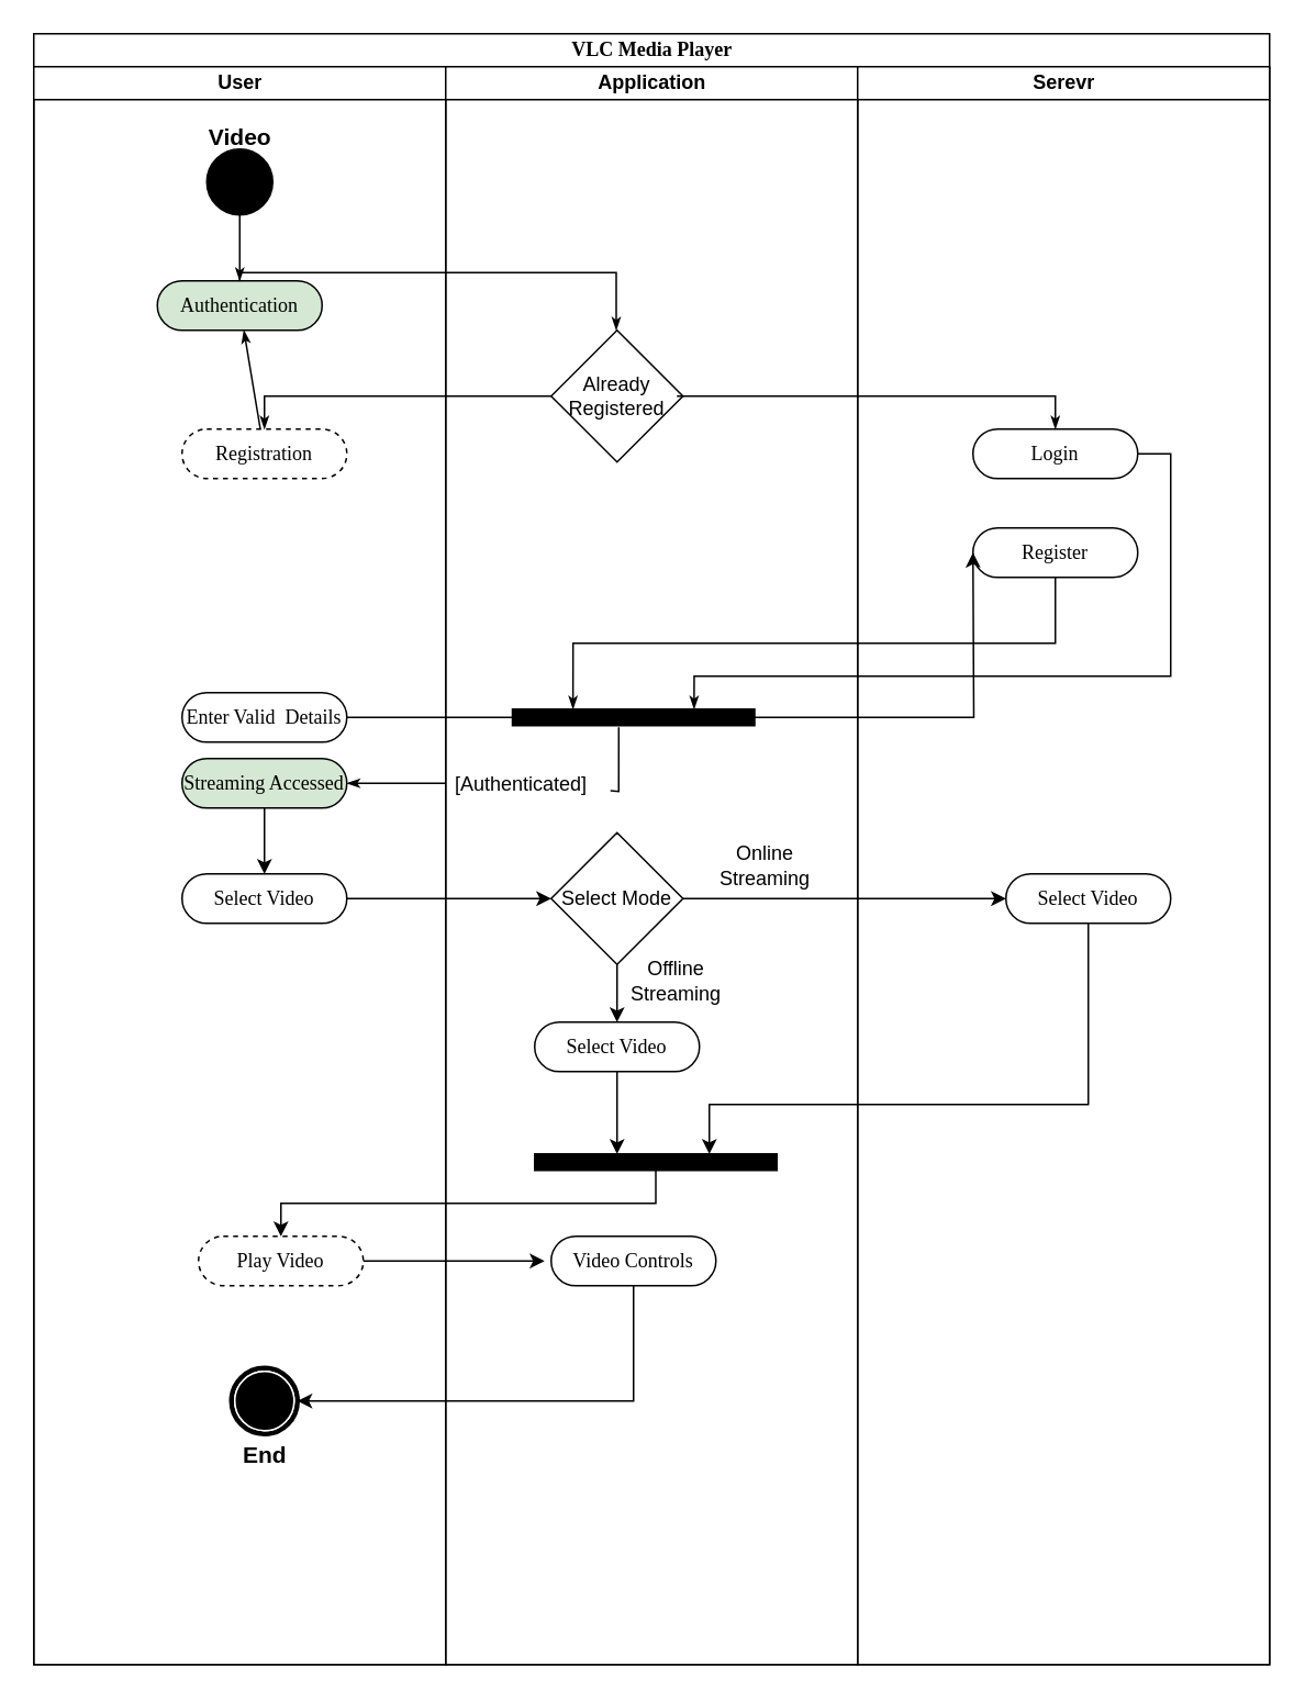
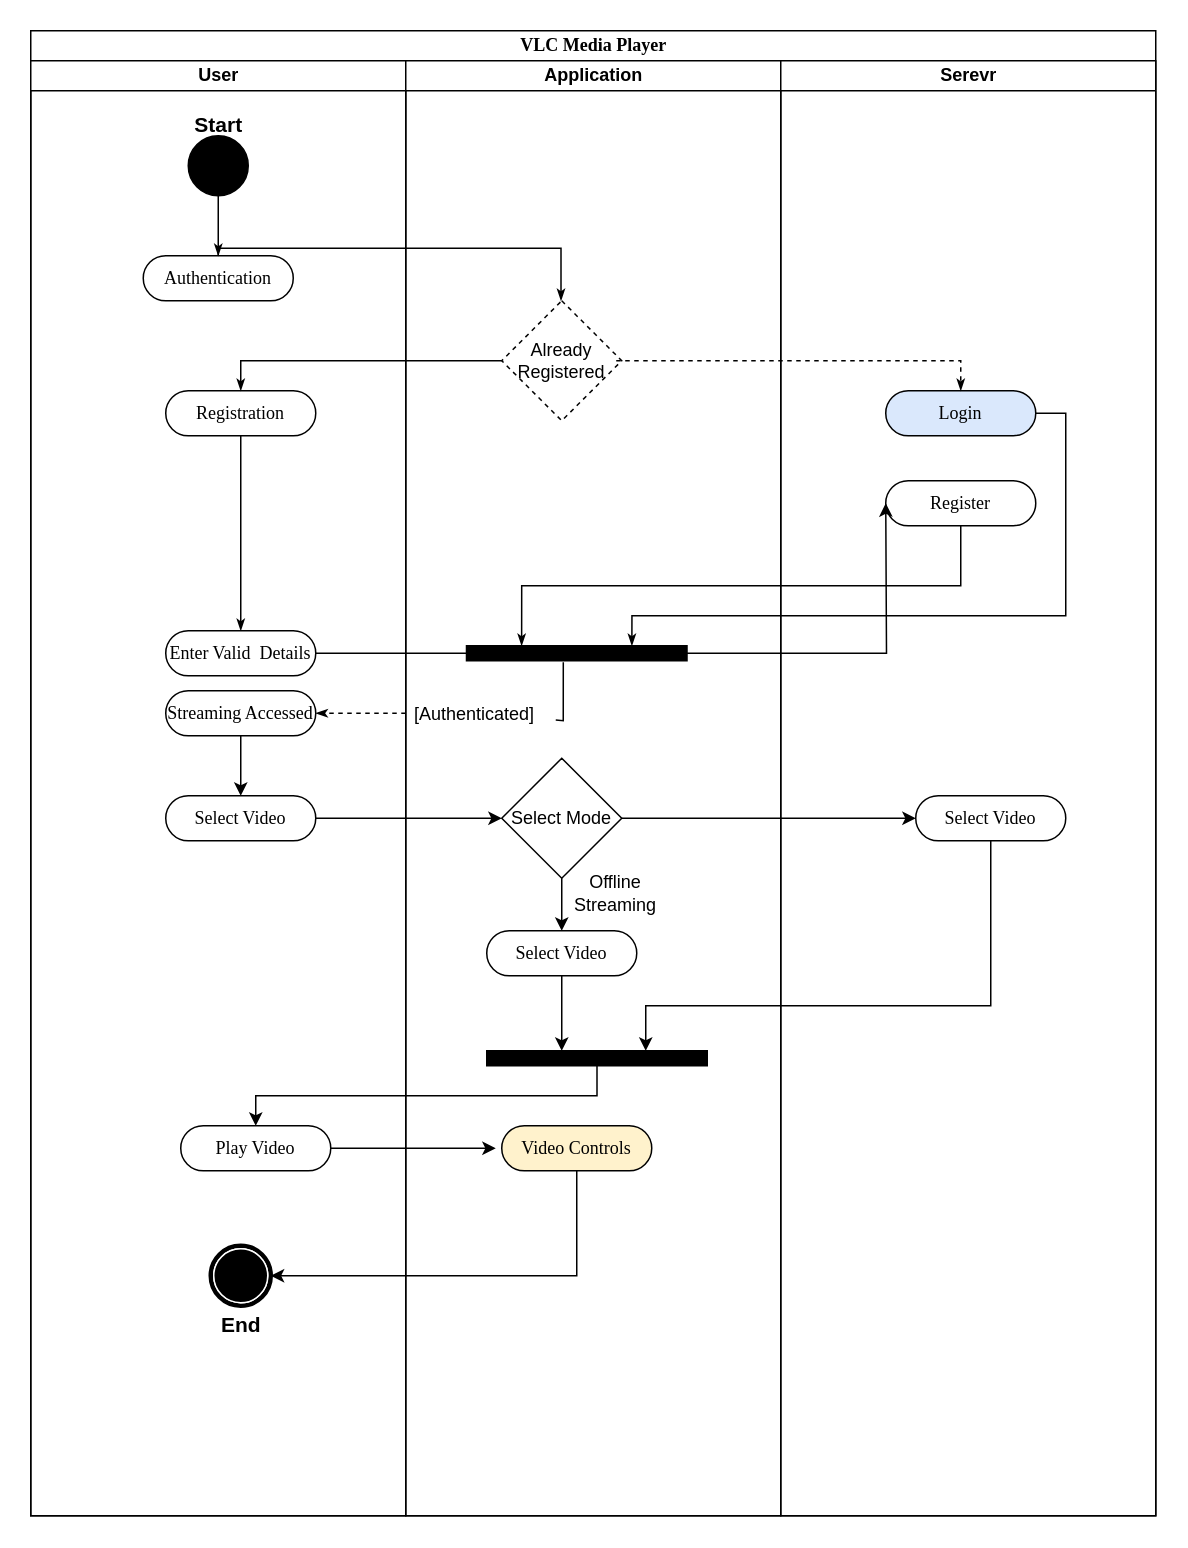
  <mxCell id="0" />
  <mxCell id="1" parent="0" />
  <mxCell id="2" value="VLC Media Player" style="swimlane;html=1;childLayout=stackLayout;startSize=20;rounded=0;shadow=0;comic=0;labelBackgroundColor=none;strokeWidth=1;fontFamily=Verdana;fontSize=12;align=center;" parent="1" vertex="1"><mxGeometry x="20" y="20" width="750" height="990" as="geometry" /></mxCell>
  <mxCell id="3" value="User" style="swimlane;html=1;startSize=20;" parent="2" vertex="1"><mxGeometry y="20" width="250" height="970" as="geometry" /></mxCell>
- <mxCell id="4" style="edgeStyle=none;rounded=0;html=1;labelBackgroundColor=none;startArrow=none;startFill=0;startSize=5;endArrow=classicThin;endFill=1;endSize=5;jettySize=auto;orthogonalLoop=1;strokeWidth=1;fontFamily=Verdana;fontSize=12;" parent="3" source="5" target="7" edge="1"><mxGeometry relative="1" as="geometry"><mxPoint x="136.25" y="280" as="targetPoint" /></mxGeometry></mxCell>
- <mxCell id="5" value="Registration" style="rounded=1;whiteSpace=wrap;html=1;shadow=0;comic=0;labelBackgroundColor=none;strokeWidth=1;fontFamily=Verdana;fontSize=12;align=center;arcSize=50;dashed=1;" parent="3" vertex="1"><mxGeometry x="90" y="220" width="100" height="30" as="geometry" /></mxCell>
+ <mxCell id="4" style="edgeStyle=none;rounded=0;html=1;labelBackgroundColor=none;startArrow=none;startFill=0;startSize=5;endArrow=classicThin;endFill=1;endSize=5;jettySize=auto;orthogonalLoop=1;strokeWidth=1;fontFamily=Verdana;fontSize=12;entryX=0.5;entryY=0;entryDx=0;entryDy=0;" parent="3" source="5" target="9" edge="1"><mxGeometry relative="1" as="geometry"><mxPoint x="136.25" y="280" as="targetPoint" /></mxGeometry></mxCell>
+ <mxCell id="5" value="Registration" style="rounded=1;whiteSpace=wrap;html=1;shadow=0;comic=0;labelBackgroundColor=none;strokeWidth=1;fontFamily=Verdana;fontSize=12;align=center;arcSize=50;" parent="3" vertex="1"><mxGeometry x="90" y="220" width="100" height="30" as="geometry" /></mxCell>
  <mxCell id="6" value="" style="ellipse;whiteSpace=wrap;html=1;rounded=0;shadow=0;comic=0;labelBackgroundColor=none;strokeWidth=1;fillColor=#000000;fontFamily=Verdana;fontSize=12;align=center;" parent="3" vertex="1"><mxGeometry x="105" y="50" width="40" height="40" as="geometry" /></mxCell>
- <mxCell id="7" value="Authentication" style="rounded=1;whiteSpace=wrap;html=1;shadow=0;comic=0;labelBackgroundColor=none;strokeWidth=1;fontFamily=Verdana;fontSize=12;align=center;arcSize=50;fillColor=#d5e8d4;" parent="3" vertex="1"><mxGeometry x="75" y="130" width="100" height="30" as="geometry" /></mxCell>
+ <mxCell id="7" value="Authentication" style="rounded=1;whiteSpace=wrap;html=1;shadow=0;comic=0;labelBackgroundColor=none;strokeWidth=1;fontFamily=Verdana;fontSize=12;align=center;arcSize=50;" parent="3" vertex="1"><mxGeometry x="75" y="130" width="100" height="30" as="geometry" /></mxCell>
  <mxCell id="8" style="edgeStyle=orthogonalEdgeStyle;rounded=0;html=1;labelBackgroundColor=none;startArrow=none;startFill=0;startSize=5;endArrow=classicThin;endFill=1;endSize=5;jettySize=auto;orthogonalLoop=1;strokeWidth=1;fontFamily=Verdana;fontSize=12" parent="3" source="6" target="7" edge="1"><mxGeometry relative="1" as="geometry" /></mxCell>
  <mxCell id="9" value="Enter Valid&amp;nbsp; Details" style="rounded=1;whiteSpace=wrap;html=1;shadow=0;comic=0;labelBackgroundColor=none;strokeWidth=1;fontFamily=Verdana;fontSize=12;align=center;arcSize=50;" vertex="1" parent="3"><mxGeometry x="90" y="380" width="100" height="30" as="geometry" /></mxCell>
  <mxCell id="10" value="" style="edgeStyle=orthogonalEdgeStyle;rounded=0;orthogonalLoop=1;jettySize=auto;html=1;" edge="1" parent="3" source="11" target="12"><mxGeometry relative="1" as="geometry" /></mxCell>
- <mxCell id="11" value="Streaming Accessed" style="rounded=1;whiteSpace=wrap;html=1;shadow=0;comic=0;labelBackgroundColor=none;strokeWidth=1;fontFamily=Verdana;fontSize=12;align=center;arcSize=50;fillColor=#d5e8d4;" vertex="1" parent="3"><mxGeometry x="90" y="420" width="100" height="30" as="geometry" /></mxCell>
+ <mxCell id="11" value="Streaming Accessed" style="rounded=1;whiteSpace=wrap;html=1;shadow=0;comic=0;labelBackgroundColor=none;strokeWidth=1;fontFamily=Verdana;fontSize=12;align=center;arcSize=50;" vertex="1" parent="3"><mxGeometry x="90" y="420" width="100" height="30" as="geometry" /></mxCell>
  <mxCell id="12" value="Select Video" style="rounded=1;whiteSpace=wrap;html=1;shadow=0;comic=0;labelBackgroundColor=none;strokeWidth=1;fontFamily=Verdana;fontSize=12;align=center;arcSize=50;" vertex="1" parent="3"><mxGeometry x="90" y="490" width="100" height="30" as="geometry" /></mxCell>
  <mxCell id="13" value="" style="shape=mxgraph.bpmn.shape;html=1;verticalLabelPosition=bottom;labelBackgroundColor=#ffffff;verticalAlign=top;perimeter=ellipsePerimeter;outline=end;symbol=terminate;rounded=0;shadow=0;comic=0;strokeWidth=1;fontFamily=Verdana;fontSize=12;align=center;" parent="3" vertex="1"><mxGeometry x="120" y="790" width="40" height="40" as="geometry" /></mxCell>
- <mxCell id="14" value="Play Video" style="rounded=1;whiteSpace=wrap;html=1;shadow=0;comic=0;labelBackgroundColor=none;strokeWidth=1;fontFamily=Verdana;fontSize=12;align=center;arcSize=50;dashed=1;" vertex="1" parent="3"><mxGeometry x="100" y="710" width="100" height="30" as="geometry" /></mxCell>
- <mxCell id="15" value="&lt;font style=&quot;font-size: 14px&quot;&gt;Video&lt;/font&gt;" style="text;strokeColor=none;fillColor=none;html=1;fontSize=24;fontStyle=1;verticalAlign=middle;align=center;" vertex="1" parent="3"><mxGeometry x="75" y="20" width="100" height="40" as="geometry" /></mxCell>
+ <mxCell id="14" value="Play Video" style="rounded=1;whiteSpace=wrap;html=1;shadow=0;comic=0;labelBackgroundColor=none;strokeWidth=1;fontFamily=Verdana;fontSize=12;align=center;arcSize=50;" vertex="1" parent="3"><mxGeometry x="100" y="710" width="100" height="30" as="geometry" /></mxCell>
+ <mxCell id="15" value="&lt;font style=&quot;font-size: 14px&quot;&gt;Start&lt;/font&gt;" style="text;strokeColor=none;fillColor=none;html=1;fontSize=24;fontStyle=1;verticalAlign=middle;align=center;" vertex="1" parent="3"><mxGeometry x="75" y="20" width="100" height="40" as="geometry" /></mxCell>
  <mxCell id="16" value="&lt;font style=&quot;font-size: 14px&quot;&gt;End&lt;/font&gt;" style="text;strokeColor=none;fillColor=none;html=1;fontSize=24;fontStyle=1;verticalAlign=middle;align=center;" vertex="1" parent="3"><mxGeometry x="90" y="820" width="100" height="40" as="geometry" /></mxCell>
  <mxCell id="17" value="Application" style="swimlane;html=1;startSize=20;" parent="2" vertex="1"><mxGeometry x="250" y="20" width="250" height="970" as="geometry" /></mxCell>
  <mxCell id="18" value="" style="whiteSpace=wrap;html=1;rounded=0;shadow=0;comic=0;labelBackgroundColor=none;strokeWidth=1;fillColor=#000000;fontFamily=Verdana;fontSize=12;align=center;rotation=0;" parent="17" vertex="1"><mxGeometry x="40.5" y="390" width="147" height="10" as="geometry" /></mxCell>
- <mxCell id="19" value="Already Registered" style="rhombus;whiteSpace=wrap;html=1;" vertex="1" parent="17"><mxGeometry x="64" y="160" width="80" height="80" as="geometry" /></mxCell>
+ <mxCell id="19" value="Already Registered" style="rhombus;whiteSpace=wrap;html=1;dashed=1;" vertex="1" parent="17"><mxGeometry x="64" y="160" width="80" height="80" as="geometry" /></mxCell>
  <mxCell id="20" value="[Authenticated]" style="text;strokeColor=none;fillColor=none;align=left;verticalAlign=top;spacingLeft=4;spacingRight=4;overflow=hidden;rotatable=0;points=[[0,0.5],[1,0.5]];portConstraint=eastwest;" vertex="1" parent="17"><mxGeometry y="422" width="100" height="26" as="geometry" /></mxCell>
  <mxCell id="21" value="" style="edgeStyle=none;rounded=0;html=1;labelBackgroundColor=none;startArrow=none;startFill=0;startSize=5;endArrow=none;endFill=1;endSize=5;jettySize=auto;orthogonalLoop=1;strokeWidth=1;fontFamily=Verdana;fontSize=12;exitX=0.439;exitY=1.1;exitDx=0;exitDy=0;exitPerimeter=0;" edge="1" parent="17" source="18" target="20"><mxGeometry relative="1" as="geometry"><mxPoint x="400" y="435" as="sourcePoint" /><mxPoint x="190" y="480" as="targetPoint" /><Array as="points"><mxPoint x="105" y="440" /></Array></mxGeometry></mxCell>
  <mxCell id="22" value="Select Mode" style="rhombus;whiteSpace=wrap;html=1;" vertex="1" parent="17"><mxGeometry x="64" y="465" width="80" height="80" as="geometry" /></mxCell>
- <mxCell id="23" value="Online Streaming" style="text;html=1;strokeColor=none;fillColor=none;align=center;verticalAlign=middle;whiteSpace=wrap;rounded=0;" vertex="1" parent="17"><mxGeometry x="164" y="470" width="60" height="30" as="geometry" /></mxCell>
  <mxCell id="24" value="Select Video" style="rounded=1;whiteSpace=wrap;html=1;shadow=0;comic=0;labelBackgroundColor=none;strokeWidth=1;fontFamily=Verdana;fontSize=12;align=center;arcSize=50;" vertex="1" parent="17"><mxGeometry x="54" y="580" width="100" height="30" as="geometry" /></mxCell>
  <mxCell id="25" value="Offline Streaming" style="text;html=1;strokeColor=none;fillColor=none;align=center;verticalAlign=middle;whiteSpace=wrap;rounded=0;" vertex="1" parent="17"><mxGeometry x="110" y="540" width="60" height="30" as="geometry" /></mxCell>
  <mxCell id="26" value="" style="whiteSpace=wrap;html=1;rounded=0;shadow=0;comic=0;labelBackgroundColor=none;strokeWidth=1;fillColor=#000000;fontFamily=Verdana;fontSize=12;align=center;rotation=0;" vertex="1" parent="17"><mxGeometry x="54" y="660" width="147" height="10" as="geometry" /></mxCell>
- <mxCell id="27" value="Video Controls" style="rounded=1;whiteSpace=wrap;html=1;shadow=0;comic=0;labelBackgroundColor=none;strokeWidth=1;fontFamily=Verdana;fontSize=12;align=center;arcSize=50;" vertex="1" parent="17"><mxGeometry x="64" y="710" width="100" height="30" as="geometry" /></mxCell>
+ <mxCell id="27" value="Video Controls" style="rounded=1;whiteSpace=wrap;html=1;shadow=0;comic=0;labelBackgroundColor=none;strokeWidth=1;fontFamily=Verdana;fontSize=12;align=center;arcSize=50;fillColor=#fff2cc;" vertex="1" parent="17"><mxGeometry x="64" y="710" width="100" height="30" as="geometry" /></mxCell>
  <mxCell id="28" value="Serevr" style="swimlane;html=1;startSize=20;" parent="2" vertex="1"><mxGeometry x="500" y="20" width="250" height="970" as="geometry" /></mxCell>
- <mxCell id="29" value="Login" style="rounded=1;whiteSpace=wrap;html=1;shadow=0;comic=0;labelBackgroundColor=none;strokeWidth=1;fontFamily=Verdana;fontSize=12;align=center;arcSize=50;" parent="28" vertex="1"><mxGeometry x="70" y="220" width="100" height="30" as="geometry" /></mxCell>
+ <mxCell id="29" value="Login" style="rounded=1;whiteSpace=wrap;html=1;shadow=0;comic=0;labelBackgroundColor=none;strokeWidth=1;fontFamily=Verdana;fontSize=12;align=center;arcSize=50;fillColor=#dae8fc;" parent="28" vertex="1"><mxGeometry x="70" y="220" width="100" height="30" as="geometry" /></mxCell>
  <mxCell id="30" value="Select Video" style="rounded=1;whiteSpace=wrap;html=1;shadow=0;comic=0;labelBackgroundColor=none;strokeWidth=1;fontFamily=Verdana;fontSize=12;align=center;arcSize=50;" parent="28" vertex="1"><mxGeometry x="90" y="490" width="100" height="30" as="geometry" /></mxCell>
  <mxCell id="31" value="Register" style="rounded=1;whiteSpace=wrap;html=1;shadow=0;comic=0;labelBackgroundColor=none;strokeWidth=1;fontFamily=Verdana;fontSize=12;align=center;arcSize=50;" vertex="1" parent="28"><mxGeometry x="70" y="280" width="100" height="30" as="geometry" /></mxCell>
  <mxCell id="32" style="edgeStyle=orthogonalEdgeStyle;rounded=0;html=1;entryX=0.5;entryY=0;labelBackgroundColor=none;startArrow=none;startFill=0;startSize=5;endArrow=classicThin;endFill=1;endSize=5;jettySize=auto;orthogonalLoop=1;strokeWidth=1;fontFamily=Verdana;fontSize=12" parent="2" source="7" edge="1"><mxGeometry relative="1" as="geometry"><Array as="points"><mxPoint x="354" y="145" /></Array><mxPoint x="353.5" y="180" as="targetPoint" /></mxGeometry></mxCell>
- <mxCell id="33" style="edgeStyle=orthogonalEdgeStyle;rounded=0;html=1;exitX=0.954;exitY=0.5;labelBackgroundColor=none;startArrow=none;startFill=0;startSize=5;endArrow=classicThin;endFill=1;endSize=5;jettySize=auto;orthogonalLoop=1;strokeWidth=1;fontFamily=Verdana;fontSize=12;exitDx=0;exitDy=0;exitPerimeter=0;" parent="2" source="19" target="29" edge="1"><mxGeometry relative="1" as="geometry"><Array as="points"><mxPoint x="620" y="220" /></Array><mxPoint x="390.25" y="190" as="sourcePoint" /></mxGeometry></mxCell>
+ <mxCell id="33" style="edgeStyle=orthogonalEdgeStyle;rounded=0;html=1;exitX=0.954;exitY=0.5;labelBackgroundColor=none;startArrow=none;startFill=0;startSize=5;endArrow=classicThin;endFill=1;endSize=5;jettySize=auto;orthogonalLoop=1;strokeWidth=1;fontFamily=Verdana;fontSize=12;exitDx=0;exitDy=0;exitPerimeter=0;dashed=1;" parent="2" source="19" target="29" edge="1"><mxGeometry relative="1" as="geometry"><Array as="points"><mxPoint x="620" y="220" /></Array><mxPoint x="390.25" y="190" as="sourcePoint" /></mxGeometry></mxCell>
  <mxCell id="34" style="edgeStyle=orthogonalEdgeStyle;rounded=0;html=1;exitX=0;exitY=0.5;entryX=0.5;entryY=0;labelBackgroundColor=none;startArrow=none;startFill=0;startSize=5;endArrow=classicThin;endFill=1;endSize=5;jettySize=auto;orthogonalLoop=1;strokeWidth=1;fontFamily=Verdana;fontSize=12;exitDx=0;exitDy=0;" parent="2" source="19" target="5" edge="1"><mxGeometry relative="1" as="geometry"><Array as="points"><mxPoint x="140" y="220" /></Array><mxPoint x="316.75" y="190" as="sourcePoint" /></mxGeometry></mxCell>
  <mxCell id="35" style="edgeStyle=orthogonalEdgeStyle;rounded=0;html=1;entryX=0.75;entryY=0;labelBackgroundColor=none;startArrow=none;startFill=0;startSize=5;endArrow=classicThin;endFill=1;endSize=5;jettySize=auto;orthogonalLoop=1;strokeWidth=1;fontFamily=Verdana;fontSize=12;exitX=1;exitY=0.5;exitDx=0;exitDy=0;" parent="2" source="29" target="18" edge="1"><mxGeometry relative="1" as="geometry"><mxPoint x="465" y="395" as="sourcePoint" /><Array as="points"><mxPoint x="690" y="255" /><mxPoint x="690" y="390" /><mxPoint x="400" y="390" /></Array></mxGeometry></mxCell>
  <mxCell id="36" style="edgeStyle=orthogonalEdgeStyle;rounded=0;html=1;entryX=0.25;entryY=0;labelBackgroundColor=none;startArrow=none;startFill=0;startSize=5;endArrow=classicThin;endFill=1;endSize=5;jettySize=auto;orthogonalLoop=1;strokeWidth=1;fontFamily=Verdana;fontSize=12;exitX=0.5;exitY=1;exitDx=0;exitDy=0;" parent="2" source="31" target="18" edge="1"><mxGeometry relative="1" as="geometry"><mxPoint x="280" y="400" as="sourcePoint" /></mxGeometry></mxCell>
- <mxCell id="37" style="edgeStyle=none;rounded=0;html=1;labelBackgroundColor=none;startArrow=none;startFill=0;startSize=5;endArrow=classicThin;endFill=1;endSize=5;jettySize=auto;orthogonalLoop=1;strokeWidth=1;fontFamily=Verdana;fontSize=12;entryX=1;entryY=0.5;entryDx=0;entryDy=0;exitX=0;exitY=0.5;exitDx=0;exitDy=0;" parent="2" source="20" target="11" edge="1"><mxGeometry relative="1" as="geometry"><mxPoint x="360" y="415" as="sourcePoint" /><mxPoint x="180" y="460" as="targetPoint" /><Array as="points"><mxPoint x="230" y="455" /></Array></mxGeometry></mxCell>
+ <mxCell id="37" style="edgeStyle=none;rounded=0;html=1;labelBackgroundColor=none;startArrow=none;startFill=0;startSize=5;endArrow=classicThin;endFill=1;endSize=5;jettySize=auto;orthogonalLoop=1;strokeWidth=1;fontFamily=Verdana;fontSize=12;entryX=1;entryY=0.5;entryDx=0;entryDy=0;exitX=0;exitY=0.5;exitDx=0;exitDy=0;dashed=1;" parent="2" source="20" target="11" edge="1"><mxGeometry relative="1" as="geometry"><mxPoint x="360" y="415" as="sourcePoint" /><mxPoint x="180" y="460" as="targetPoint" /><Array as="points"><mxPoint x="230" y="455" /></Array></mxGeometry></mxCell>
  <mxCell id="38" style="edgeStyle=orthogonalEdgeStyle;rounded=0;orthogonalLoop=1;jettySize=auto;html=1;" edge="1" parent="2" source="12" target="22"><mxGeometry relative="1" as="geometry"><mxPoint x="320" y="525" as="targetPoint" /></mxGeometry></mxCell>
  <mxCell id="39" style="edgeStyle=orthogonalEdgeStyle;rounded=0;orthogonalLoop=1;jettySize=auto;html=1;" edge="1" parent="2" source="26" target="14"><mxGeometry relative="1" as="geometry"><Array as="points"><mxPoint x="378" y="710" /><mxPoint x="150" y="710" /></Array></mxGeometry></mxCell>
  <mxCell id="40" style="edgeStyle=orthogonalEdgeStyle;rounded=0;orthogonalLoop=1;jettySize=auto;html=1;entryX=1;entryY=0.5;entryDx=0;entryDy=0;" edge="1" parent="2" source="27" target="13"><mxGeometry relative="1" as="geometry"><Array as="points"><mxPoint x="364" y="830" /></Array></mxGeometry></mxCell>
  <mxCell id="41" style="edgeStyle=orthogonalEdgeStyle;rounded=0;orthogonalLoop=1;jettySize=auto;html=1;" edge="1" parent="1" source="9"><mxGeometry relative="1" as="geometry"><mxPoint x="590" y="335" as="targetPoint" /></mxGeometry></mxCell>
  <mxCell id="42" style="edgeStyle=orthogonalEdgeStyle;rounded=0;orthogonalLoop=1;jettySize=auto;html=1;" edge="1" parent="1" source="22"><mxGeometry relative="1" as="geometry"><mxPoint x="610" y="545" as="targetPoint" /></mxGeometry></mxCell>
  <mxCell id="43" style="edgeStyle=orthogonalEdgeStyle;rounded=0;orthogonalLoop=1;jettySize=auto;html=1;" edge="1" parent="1" source="22"><mxGeometry relative="1" as="geometry"><mxPoint x="374" y="620" as="targetPoint" /></mxGeometry></mxCell>
  <mxCell id="44" style="edgeStyle=orthogonalEdgeStyle;rounded=0;orthogonalLoop=1;jettySize=auto;html=1;" edge="1" parent="1" source="30"><mxGeometry relative="1" as="geometry"><mxPoint x="430" y="700" as="targetPoint" /><Array as="points"><mxPoint x="660" y="670" /><mxPoint x="430" y="670" /></Array></mxGeometry></mxCell>
  <mxCell id="45" style="edgeStyle=orthogonalEdgeStyle;rounded=0;orthogonalLoop=1;jettySize=auto;html=1;" edge="1" parent="1" source="24"><mxGeometry relative="1" as="geometry"><mxPoint x="374" y="700" as="targetPoint" /></mxGeometry></mxCell>
  <mxCell id="46" style="edgeStyle=orthogonalEdgeStyle;rounded=0;orthogonalLoop=1;jettySize=auto;html=1;" edge="1" parent="1" source="14"><mxGeometry relative="1" as="geometry"><mxPoint x="330" y="765" as="targetPoint" /></mxGeometry></mxCell>
